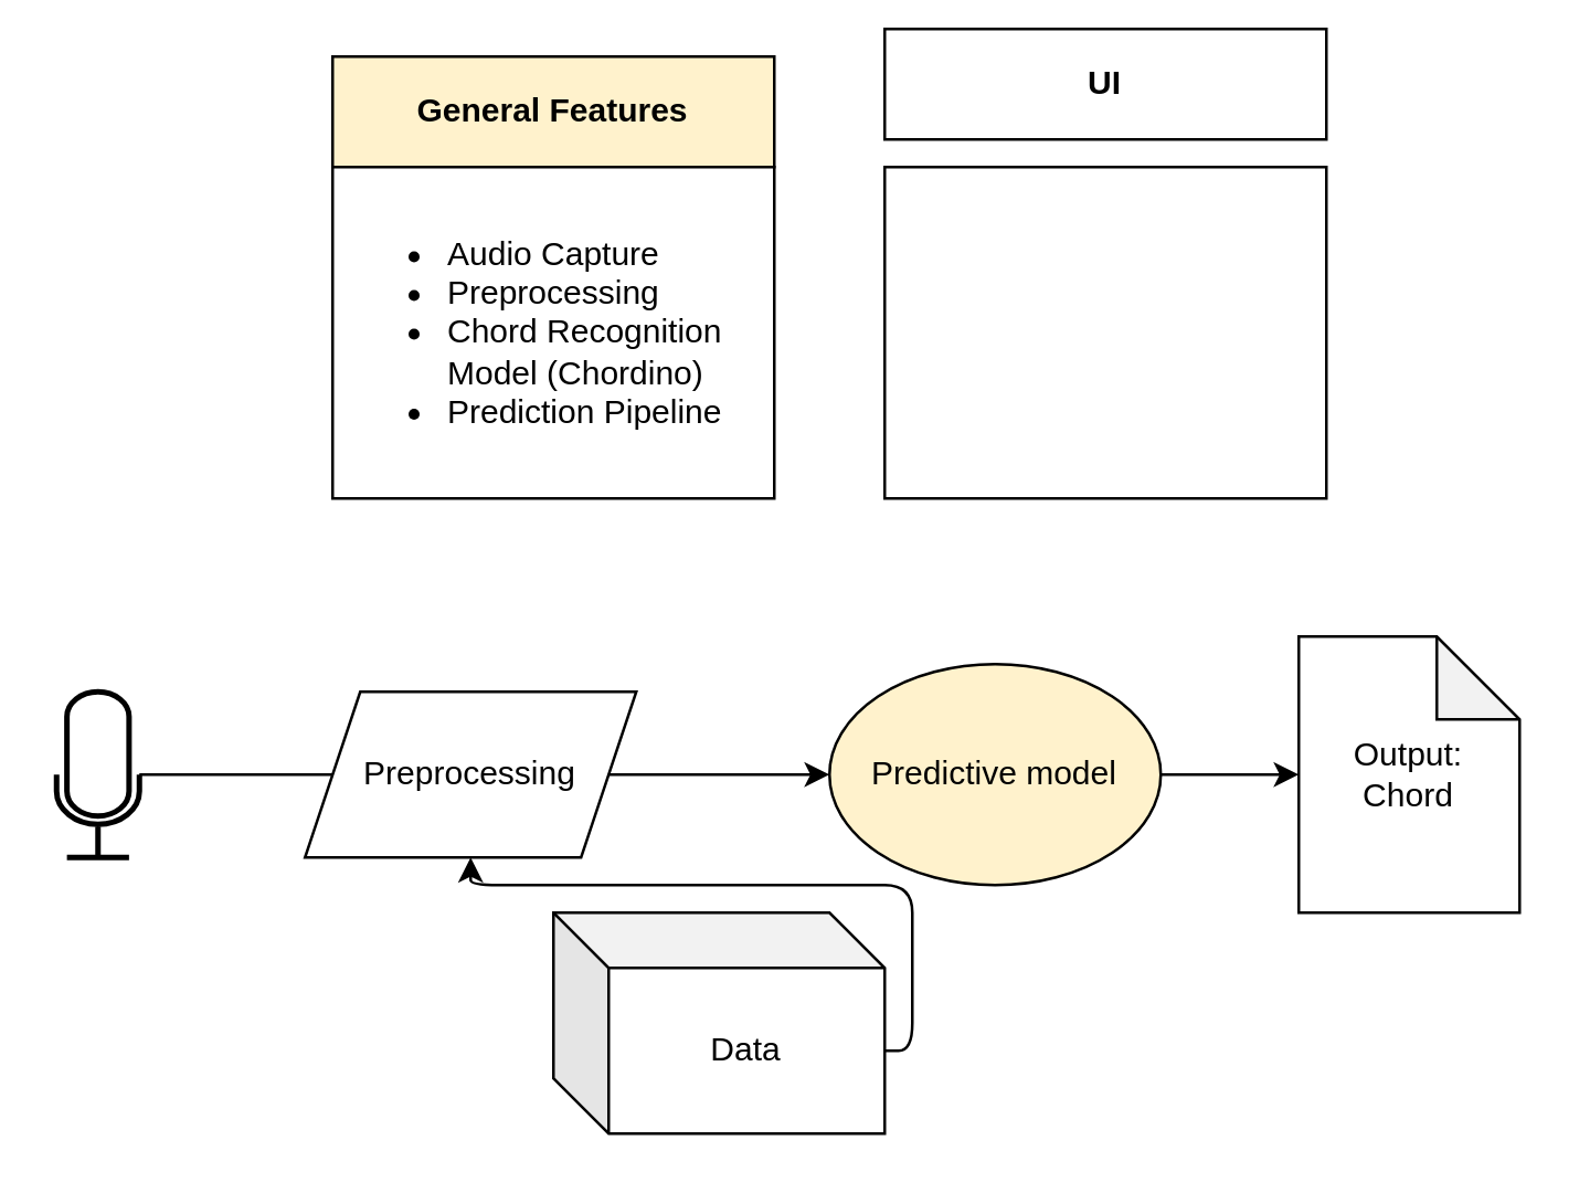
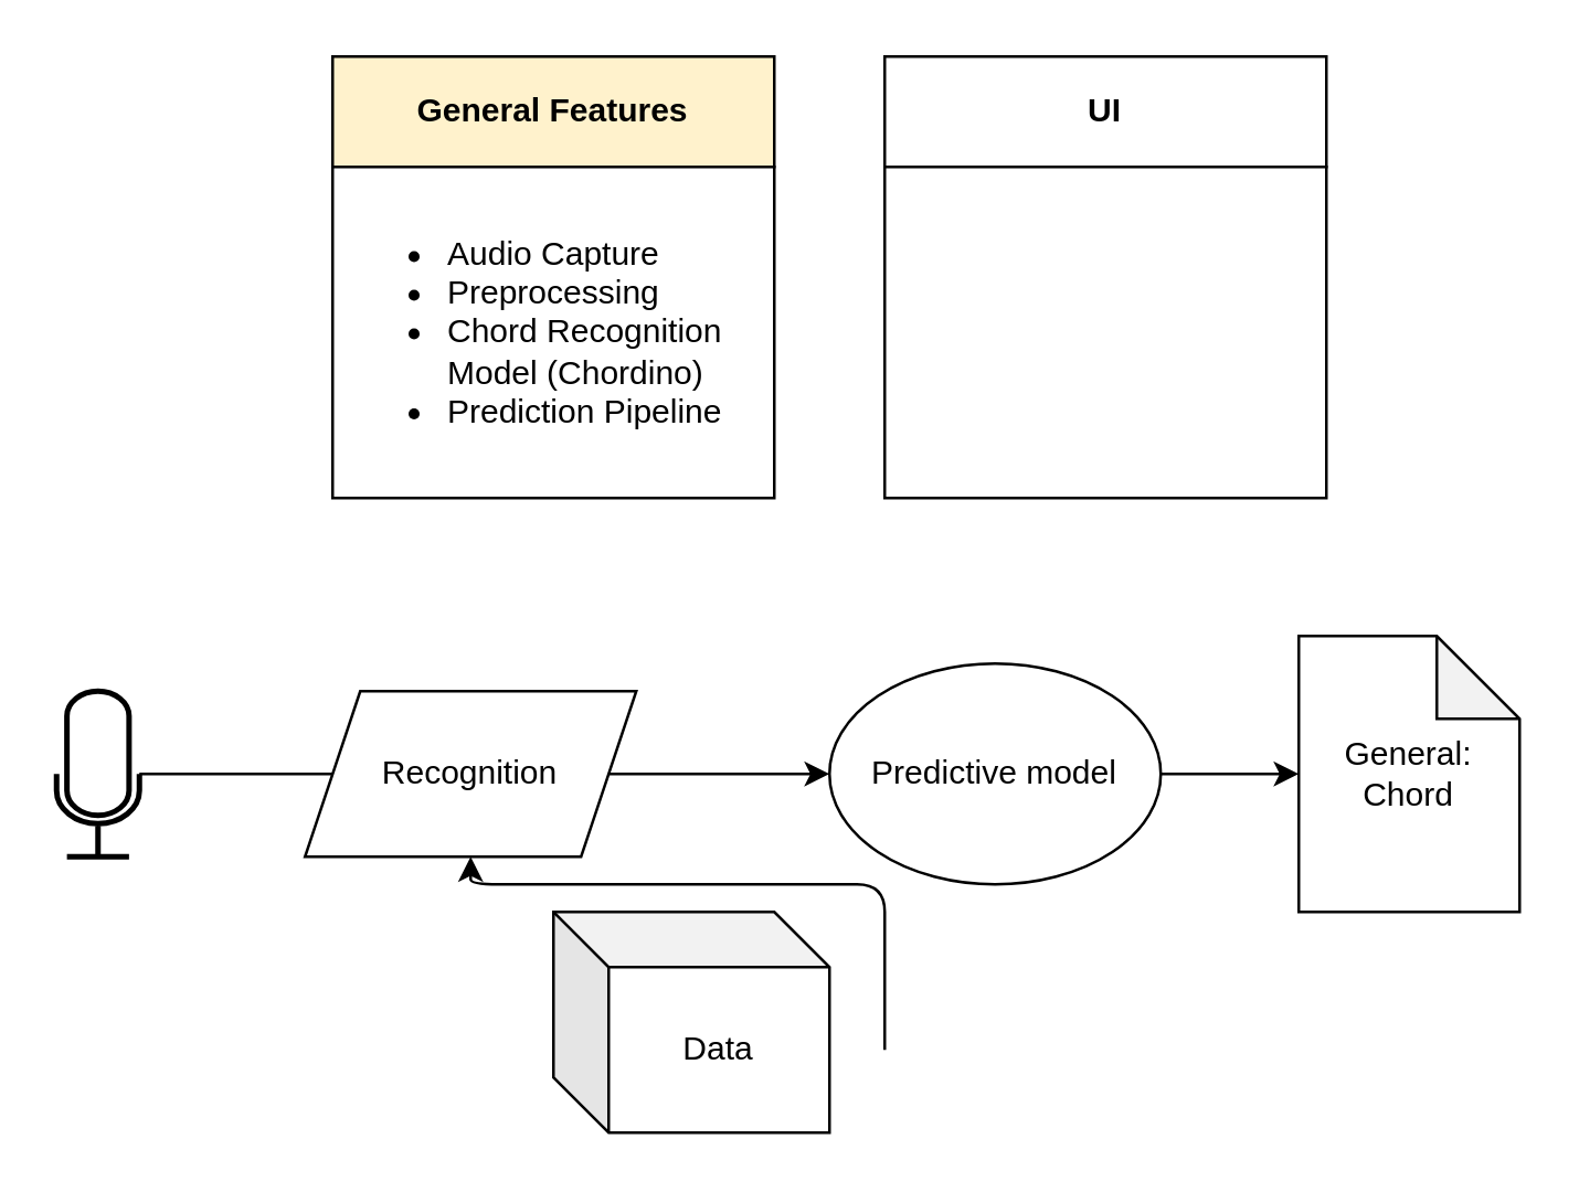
  <mxCell id="0" />
  <mxCell id="1" parent="0" />
  <mxCell id="2" value="General Features" style="rounded=0;whiteSpace=wrap;html=1;fontStyle=1;fillColor=#fff2cc;" vertex="1" parent="1"><mxGeometry x="120" y="20" width="160" height="40" as="geometry" /></mxCell>
  <mxCell id="3" value="&lt;ul&gt;&lt;li&gt;Audio Capture&lt;/li&gt;&lt;li&gt;Preprocessing&lt;/li&gt;&lt;li&gt;Chord Recognition Model (Chordino)&lt;/li&gt;&lt;li style=&quot;&quot;&gt;Prediction Pipeline&lt;/li&gt;&lt;/ul&gt;" style="rounded=0;whiteSpace=wrap;html=1;align=left;" vertex="1" parent="1"><mxGeometry x="120" y="60" width="160" height="120" as="geometry" /></mxCell>
- <mxCell id="4" value="&lt;b&gt;UI&lt;/b&gt;" style="rounded=0;whiteSpace=wrap;html=1;" vertex="1" parent="1"><mxGeometry x="320" y="10" width="160" height="40" as="geometry" /></mxCell>
+ <mxCell id="4" value="&lt;b&gt;UI&lt;/b&gt;" style="rounded=0;whiteSpace=wrap;html=1;" vertex="1" parent="1"><mxGeometry x="320" y="20" width="160" height="40" as="geometry" /></mxCell>
  <mxCell id="5" value="" style="rounded=0;whiteSpace=wrap;html=1;" vertex="1" parent="1"><mxGeometry x="320" y="60" width="160" height="120" as="geometry" /></mxCell>
  <mxCell id="6" style="edgeStyle=none;html=1;endArrow=none;endFill=0;" edge="1" parent="1" source="7"><mxGeometry relative="1" as="geometry"><mxPoint x="120" y="280" as="targetPoint" /></mxGeometry></mxCell>
  <mxCell id="7" value="" style="html=1;verticalLabelPosition=bottom;align=center;labelBackgroundColor=#ffffff;verticalAlign=top;strokeWidth=2;strokeColor=#000000;shadow=0;dashed=0;shape=mxgraph.ios7.icons.microphone;" vertex="1" parent="1"><mxGeometry x="20" y="250" width="30" height="60" as="geometry" /></mxCell>
- <mxCell id="8" value="Preprocessing" style="shape=parallelogram;perimeter=parallelogramPerimeter;whiteSpace=wrap;html=1;fixedSize=1;" vertex="1" parent="1"><mxGeometry x="110" y="250" width="120" height="60" as="geometry" /></mxCell>
+ <mxCell id="8" value="Recognition" style="shape=parallelogram;perimeter=parallelogramPerimeter;whiteSpace=wrap;html=1;fixedSize=1;" vertex="1" parent="1"><mxGeometry x="110" y="250" width="120" height="60" as="geometry" /></mxCell>
  <mxCell id="9" style="edgeStyle=orthogonalEdgeStyle;html=1;exitX=0;exitY=0;exitDx=120;exitDy=50;exitPerimeter=0;" edge="1" parent="1" source="10" target="8"><mxGeometry relative="1" as="geometry" /></mxCell>
- <mxCell id="10" value="Data" style="shape=cube;whiteSpace=wrap;html=1;boundedLbl=1;backgroundOutline=1;darkOpacity=0.05;darkOpacity2=0.1;" vertex="1" parent="1"><mxGeometry x="200" y="330" width="120" height="80" as="geometry" /></mxCell>
+ <mxCell id="10" value="Data" style="shape=cube;whiteSpace=wrap;html=1;boundedLbl=1;backgroundOutline=1;darkOpacity=0.05;darkOpacity2=0.1;" vertex="1" parent="1"><mxGeometry x="200" y="330" width="100" height="80" as="geometry" /></mxCell>
  <mxCell id="11" style="edgeStyle=none;html=1;" edge="1" parent="1" source="8"><mxGeometry relative="1" as="geometry"><mxPoint x="300" y="280" as="targetPoint" /></mxGeometry></mxCell>
  <mxCell id="12" style="edgeStyle=none;html=1;" edge="1" parent="1" source="13"><mxGeometry relative="1" as="geometry"><mxPoint x="470" y="280" as="targetPoint" /></mxGeometry></mxCell>
- <mxCell id="13" value="Predictive model" style="ellipse;whiteSpace=wrap;html=1;fillColor=#fff2cc;" vertex="1" parent="1"><mxGeometry x="300" y="240" width="120" height="80" as="geometry" /></mxCell>
- <mxCell id="14" value="Output:&lt;div&gt;Chord&lt;/div&gt;" style="shape=note;whiteSpace=wrap;html=1;backgroundOutline=1;darkOpacity=0.05;" vertex="1" parent="1"><mxGeometry x="470" y="230" width="80" height="100" as="geometry" /></mxCell>
+ <mxCell id="13" value="Predictive model" style="ellipse;whiteSpace=wrap;html=1;" vertex="1" parent="1"><mxGeometry x="300" y="240" width="120" height="80" as="geometry" /></mxCell>
+ <mxCell id="14" value="General:&lt;div&gt;Chord&lt;/div&gt;" style="shape=note;whiteSpace=wrap;html=1;backgroundOutline=1;darkOpacity=0.05;" vertex="1" parent="1"><mxGeometry x="470" y="230" width="80" height="100" as="geometry" /></mxCell>
